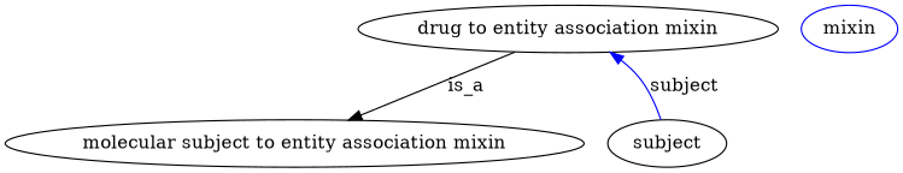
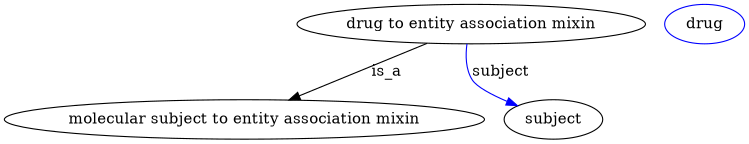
  digraph {
    n1 [height=0.5 label="drug to entity association mixin" width=4.4232]
    n2 [height=0.5 label="molecular subject to entity association mixin" width=5.9398]
    subject [height=0.5 width=1.2457]
-   n4 [color=blue height=0.5 label=mixin width=0.9027]
+   n4 [color=blue height=0.5 label=drug width=0.9027]
    n1 -> n2 [label=is_a]
-   subject -> n1 [color=blue label=subject style=solid]
+   n1 -> subject [color=blue label=subject style=solid]
  }
